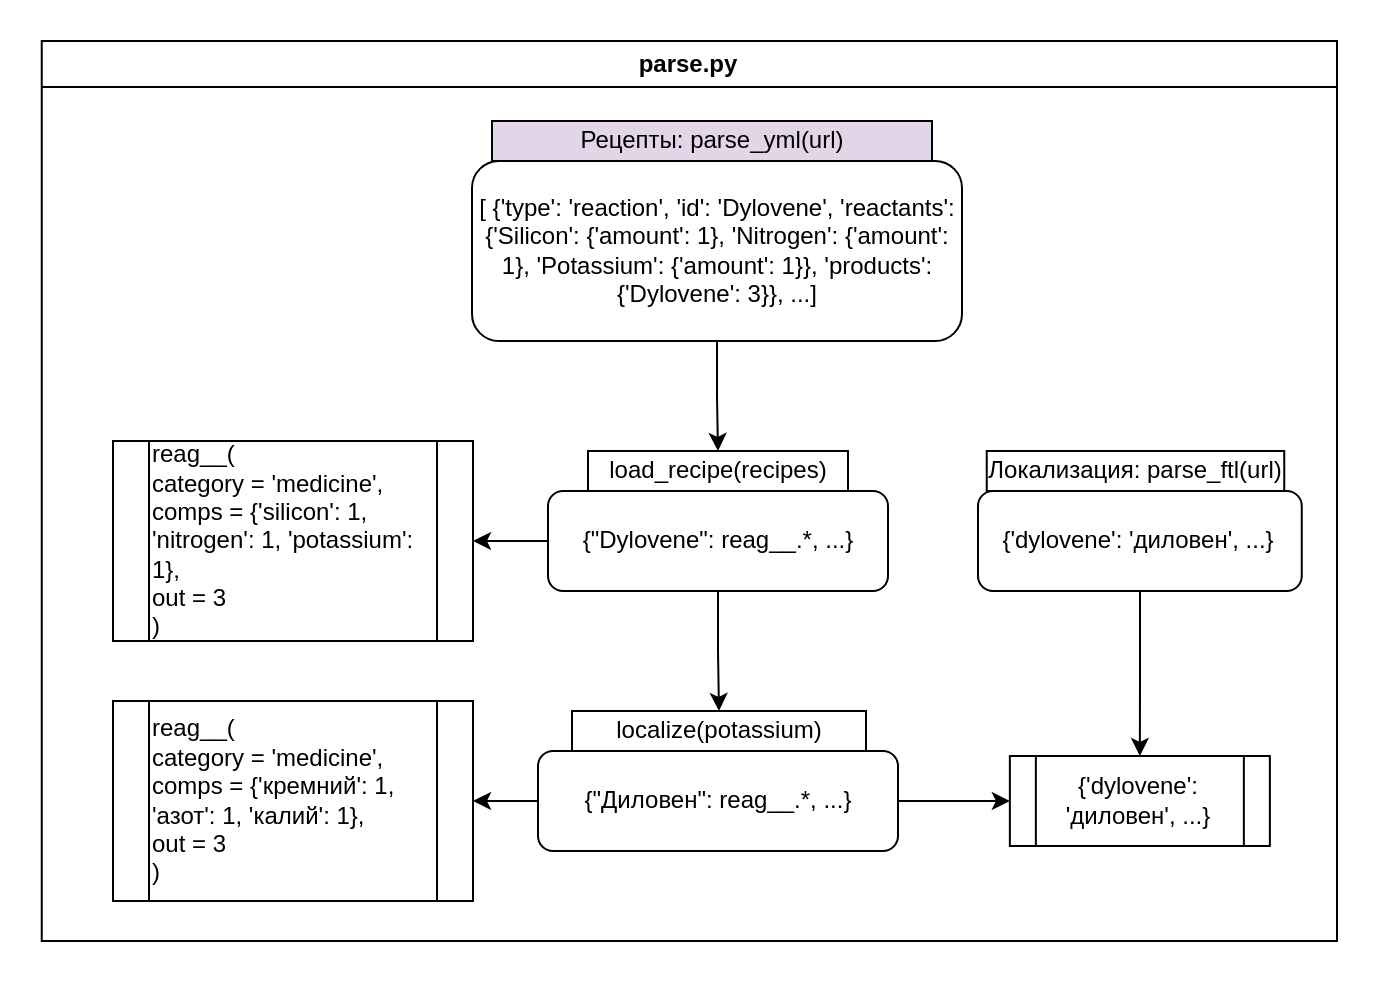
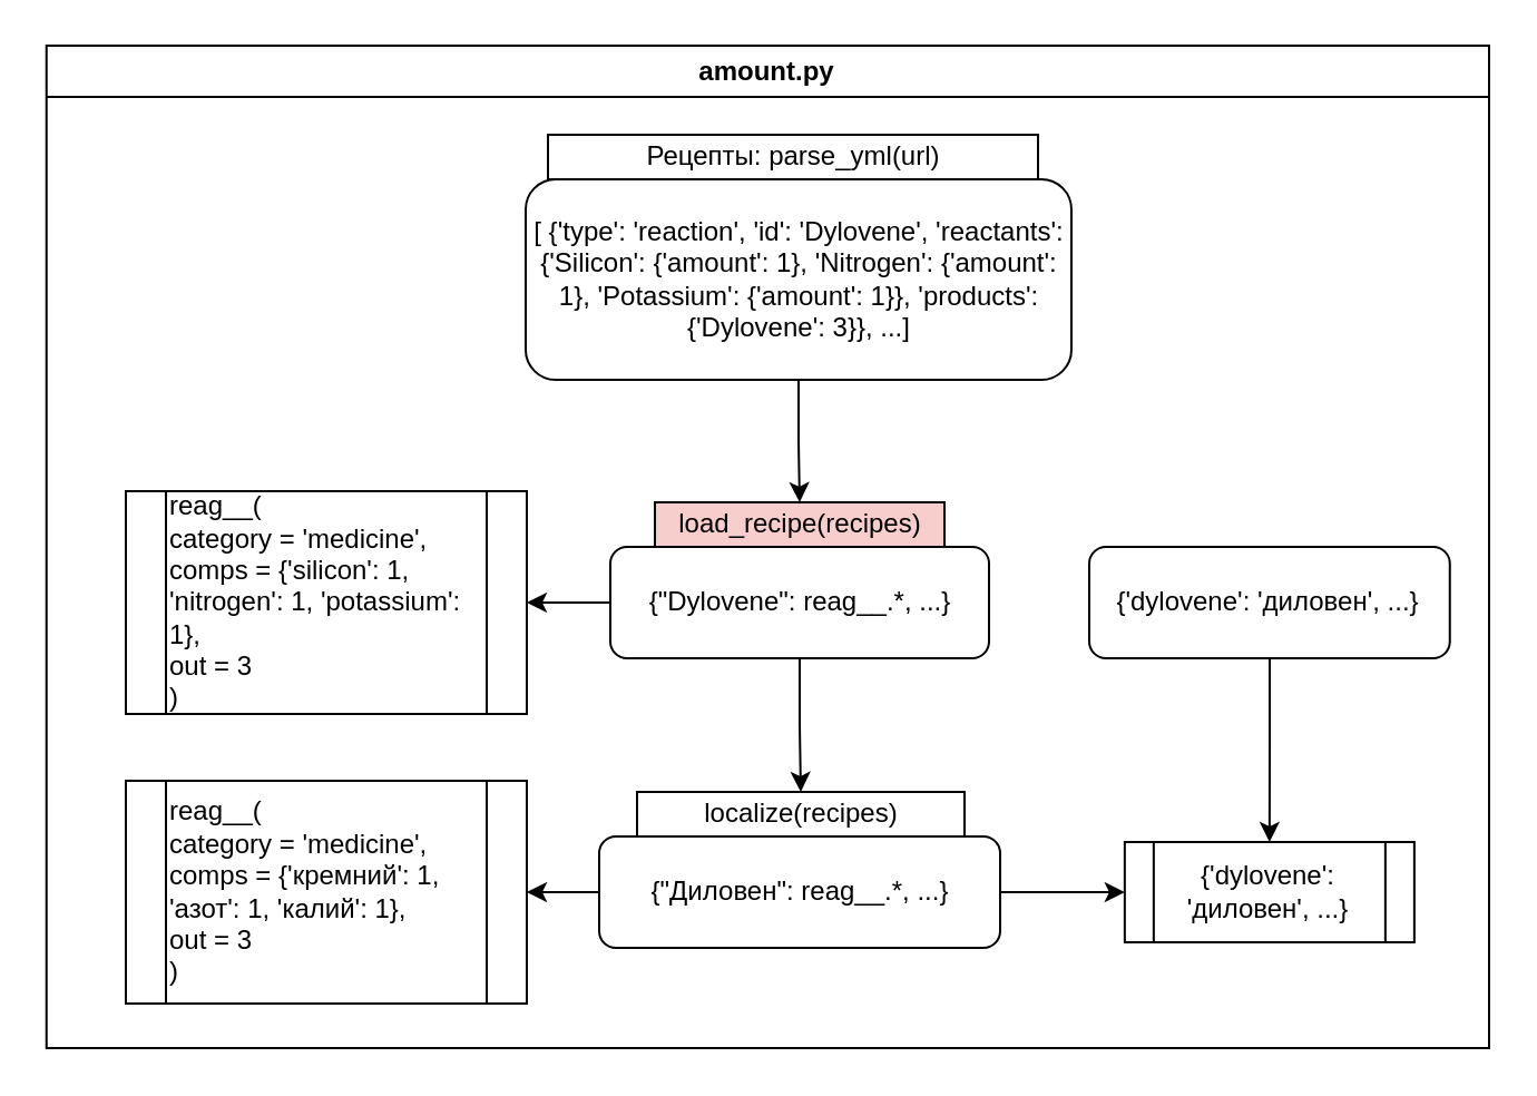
  <mxCell id="0" />
  <mxCell id="1" parent="0" />
  <mxCell id="2" value="" style="group" vertex="1" connectable="0" parent="1"><mxGeometry x="235.5" y="60" width="245" height="110" as="geometry" /></mxCell>
- <mxCell id="3" value="&lt;div&gt;Рецепты: parse_yml(url)&lt;/div&gt;" style="rounded=0;whiteSpace=wrap;html=1;fillColor=#e1d5e7;" vertex="1" parent="2"><mxGeometry x="10" width="220" height="20" as="geometry" /></mxCell>
+ <mxCell id="3" value="&lt;div&gt;Рецепты: parse_yml(url)&lt;/div&gt;" style="rounded=0;whiteSpace=wrap;html=1;" vertex="1" parent="2"><mxGeometry x="10" width="220" height="20" as="geometry" /></mxCell>
  <mxCell id="4" value="&lt;div&gt;[ {'type': 'reaction', 'id': 'Dylovene', 'reactants': {'Silicon': {'amount': 1}, 'Nitrogen': {'amount': 1}, 'Potassium': {'amount': 1}}, 'products': {'Dylovene': 3}}, ...]&lt;/div&gt;" style="rounded=1;whiteSpace=wrap;html=1;" vertex="1" parent="2"><mxGeometry y="20" width="245" height="90" as="geometry" /></mxCell>
  <mxCell id="5" value="" style="group" vertex="1" connectable="0" parent="1"><mxGeometry x="273.5" y="225" width="170" height="70" as="geometry" /></mxCell>
- <mxCell id="6" value="load_recipe(recipes)" style="rounded=0;whiteSpace=wrap;html=1;" vertex="1" parent="5"><mxGeometry x="20" width="130" height="20" as="geometry" /></mxCell>
+ <mxCell id="6" value="load_recipe(recipes)" style="rounded=0;whiteSpace=wrap;html=1;fillColor=#f8cecc;" vertex="1" parent="5"><mxGeometry x="20" width="130" height="20" as="geometry" /></mxCell>
  <mxCell id="7" value="{&quot;Dylovene&quot;: reag__.*, ...}" style="rounded=1;whiteSpace=wrap;html=1;" vertex="1" parent="5"><mxGeometry y="20" width="170" height="50" as="geometry" /></mxCell>
  <mxCell id="8" style="edgeStyle=orthogonalEdgeStyle;rounded=0;orthogonalLoop=1;jettySize=auto;html=1;entryX=0.5;entryY=0;entryDx=0;entryDy=0;" edge="1" parent="1" source="4" target="6"><mxGeometry relative="1" as="geometry" /></mxCell>
  <mxCell id="9" value="&lt;div align=&quot;left&quot;&gt;reag__(&lt;br&gt;category = 'medicine', comps = {'silicon': 1, 'nitrogen': 1, 'potassium': 1}, &lt;br&gt;out = 3&lt;br&gt;)&lt;/div&gt;" style="shape=process;whiteSpace=wrap;html=1;backgroundOutline=1;align=left;" vertex="1" parent="1"><mxGeometry x="56" y="220" width="180" height="100" as="geometry" /></mxCell>
  <mxCell id="10" style="edgeStyle=orthogonalEdgeStyle;rounded=0;orthogonalLoop=1;jettySize=auto;html=1;entryX=1;entryY=0.5;entryDx=0;entryDy=0;" edge="1" parent="1" source="7" target="9"><mxGeometry relative="1" as="geometry" /></mxCell>
  <mxCell id="11" style="edgeStyle=orthogonalEdgeStyle;rounded=0;orthogonalLoop=1;jettySize=auto;html=1;entryX=1;entryY=0.5;entryDx=0;entryDy=0;" edge="1" parent="1" source="15" target="12"><mxGeometry relative="1" as="geometry" /></mxCell>
  <mxCell id="12" value="&lt;div align=&quot;left&quot;&gt;reag__(&lt;br&gt;category = 'medicine', comps = {'кремний': 1, 'азот': 1, 'калий': 1}, &lt;br&gt;out = 3&lt;br&gt;)&lt;/div&gt;" style="shape=process;whiteSpace=wrap;html=1;backgroundOutline=1;align=left;" vertex="1" parent="1"><mxGeometry x="56" y="350" width="180" height="100" as="geometry" /></mxCell>
  <mxCell id="13" value="" style="group" vertex="1" connectable="0" parent="1"><mxGeometry x="268.5" y="355" width="180" height="70" as="geometry" /></mxCell>
- <mxCell id="14" value="&lt;span class=&quot;HwtZe&quot; lang=&quot;en&quot;&gt;&lt;span class=&quot;jCAhz ChMk0b&quot;&gt;&lt;span class=&quot;ryNqvb&quot;&gt;localize&lt;/span&gt;&lt;/span&gt;&lt;/span&gt;(potassium)" style="rounded=0;whiteSpace=wrap;html=1;" vertex="1" parent="13"><mxGeometry x="17" width="147" height="20" as="geometry" /></mxCell>
+ <mxCell id="14" value="&lt;span class=&quot;HwtZe&quot; lang=&quot;en&quot;&gt;&lt;span class=&quot;jCAhz ChMk0b&quot;&gt;&lt;span class=&quot;ryNqvb&quot;&gt;localize&lt;/span&gt;&lt;/span&gt;&lt;/span&gt;(recipes)" style="rounded=0;whiteSpace=wrap;html=1;" vertex="1" parent="13"><mxGeometry x="17" width="147" height="20" as="geometry" /></mxCell>
  <mxCell id="15" value="{&quot;Диловен&quot;: reag__.*, ...}" style="rounded=1;whiteSpace=wrap;html=1;" vertex="1" parent="13"><mxGeometry y="20" width="180" height="50" as="geometry" /></mxCell>
  <mxCell id="16" value="" style="group" vertex="1" connectable="0" parent="1"><mxGeometry x="488.495" y="225" width="161.875" height="70" as="geometry" /></mxCell>
  <mxCell id="17" value="{'dylovene': 'диловен', ...}" style="rounded=1;whiteSpace=wrap;html=1;" vertex="1" parent="16"><mxGeometry y="20" width="161.875" height="50" as="geometry" /></mxCell>
- <mxCell id="18" value="Локализация: parse_ftl(url)" style="rounded=0;whiteSpace=wrap;html=1;" vertex="1" parent="16"><mxGeometry x="4.375" width="148.75" height="20" as="geometry" /></mxCell>
  <mxCell id="19" value="{'dylovene': 'диловен', ...}" style="shape=process;whiteSpace=wrap;html=1;backgroundOutline=1;" vertex="1" parent="1"><mxGeometry x="504.43" y="377.5" width="130" height="45" as="geometry" /></mxCell>
  <mxCell id="20" style="edgeStyle=orthogonalEdgeStyle;rounded=0;orthogonalLoop=1;jettySize=auto;html=1;entryX=0.5;entryY=0;entryDx=0;entryDy=0;" edge="1" parent="1" source="17" target="19"><mxGeometry relative="1" as="geometry" /></mxCell>
  <mxCell id="21" value="" style="edgeStyle=orthogonalEdgeStyle;rounded=0;orthogonalLoop=1;jettySize=auto;html=1;" edge="1" parent="1" source="15" target="19"><mxGeometry relative="1" as="geometry" /></mxCell>
  <mxCell id="22" style="edgeStyle=orthogonalEdgeStyle;rounded=0;orthogonalLoop=1;jettySize=auto;html=1;entryX=0.5;entryY=0;entryDx=0;entryDy=0;" edge="1" parent="1" source="7" target="14"><mxGeometry relative="1" as="geometry" /></mxCell>
- <mxCell id="23" value="parse.py" style="swimlane;whiteSpace=wrap;html=1;" vertex="1" parent="1"><mxGeometry x="20.37" y="20" width="647.63" height="450" as="geometry" /></mxCell>
+ <mxCell id="23" value="amount.py" style="swimlane;whiteSpace=wrap;html=1;" vertex="1" parent="1"><mxGeometry x="20.37" y="20" width="647.63" height="450" as="geometry" /></mxCell>
